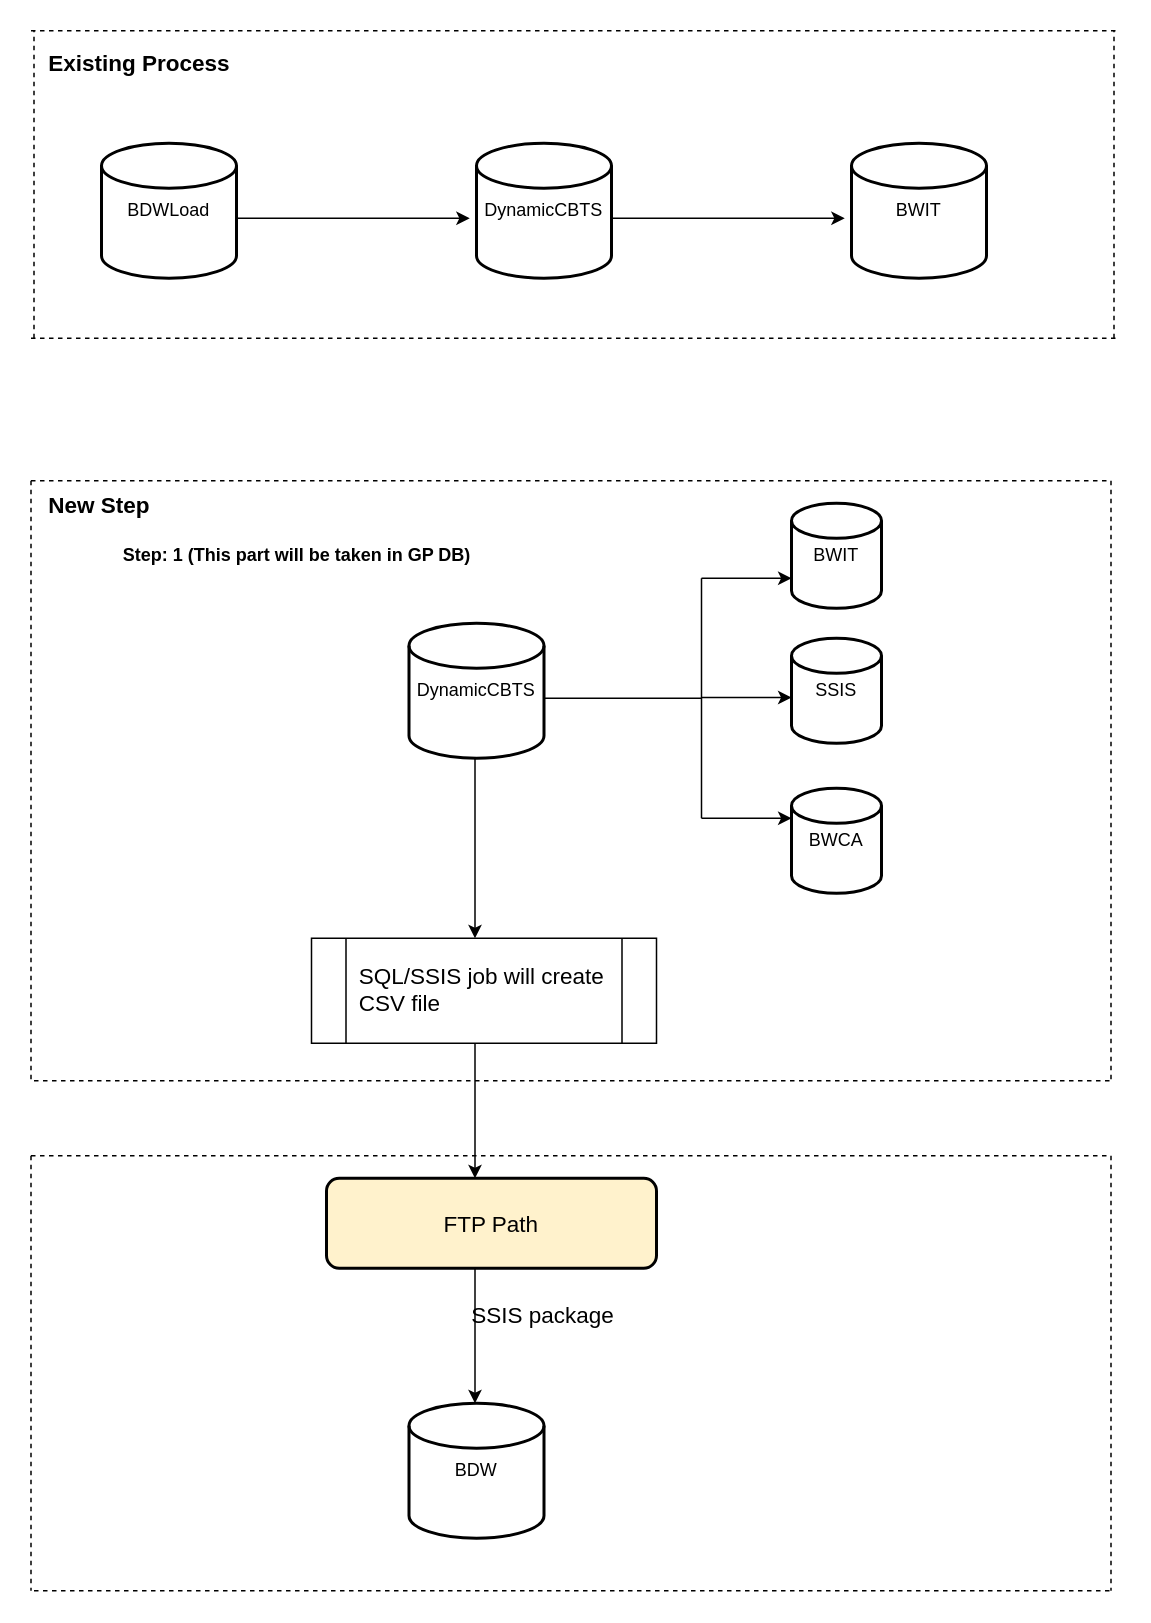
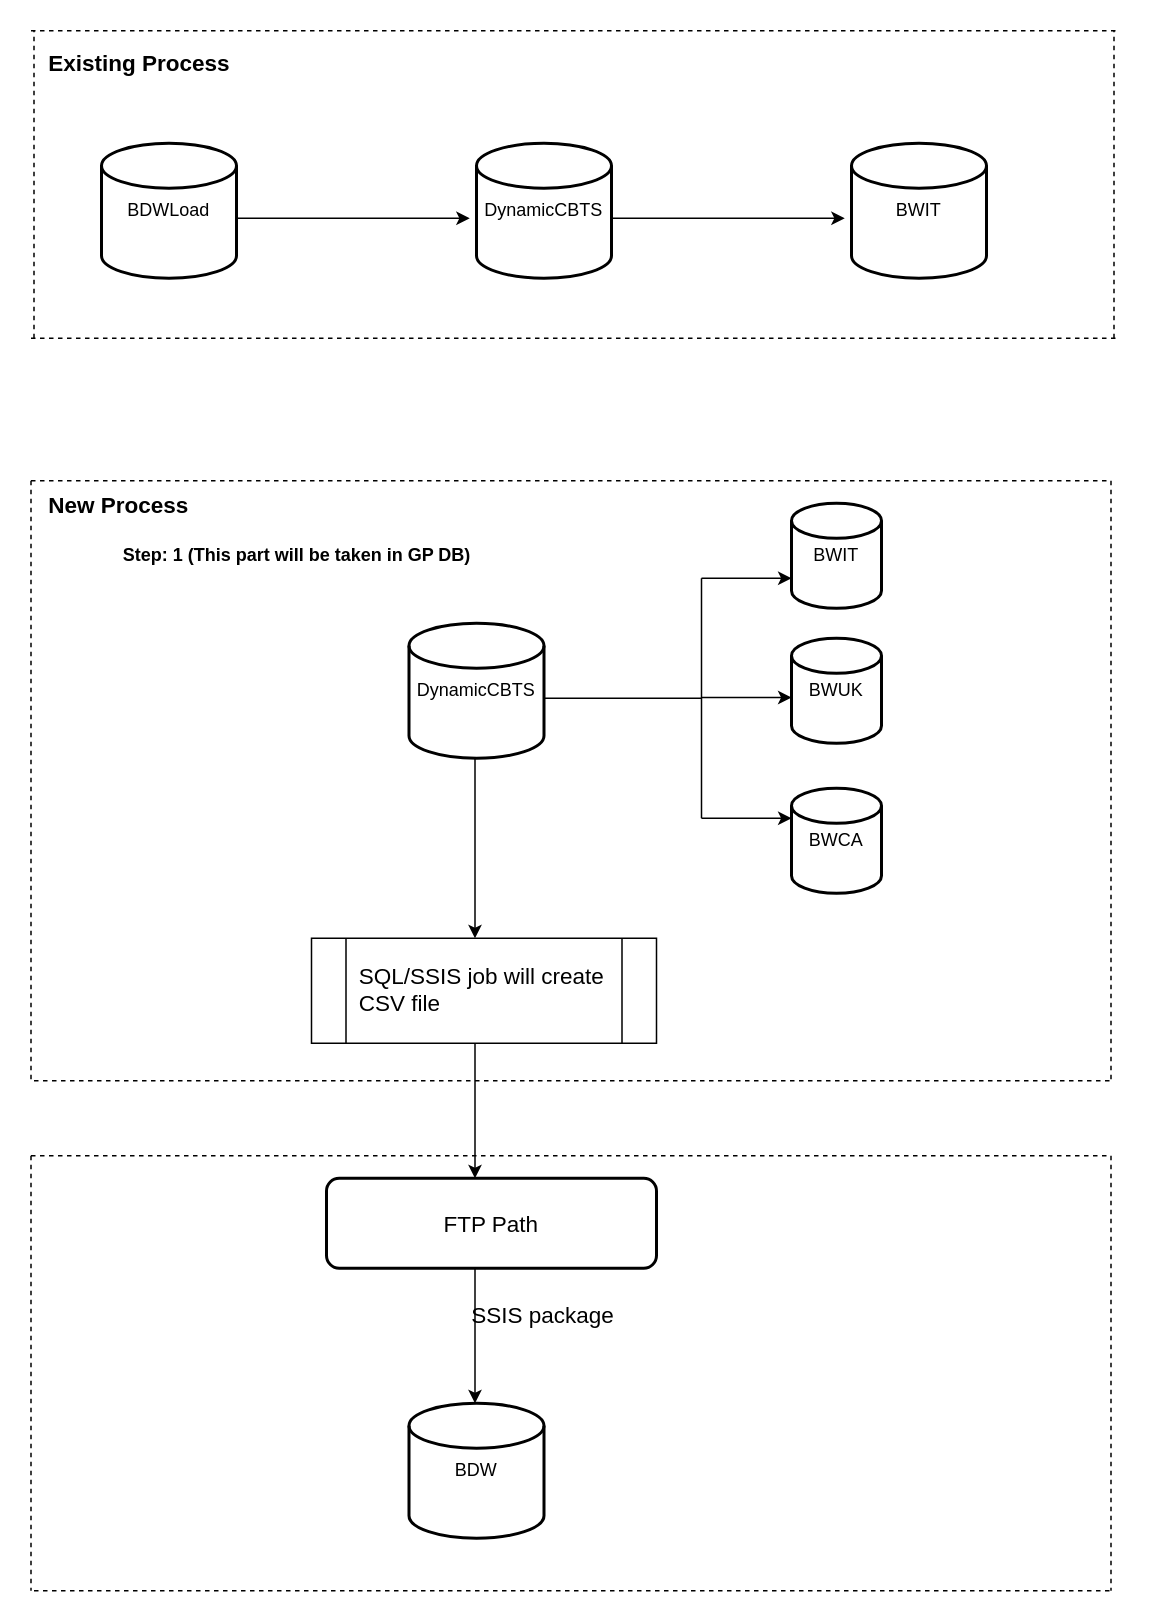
  <mxCell id="0" />
  <mxCell id="1" parent="0" />
  <mxCell id="2" value="BDWLoad" style="strokeWidth=2;html=1;shape=mxgraph.flowchart.database;whiteSpace=wrap;labelBorderColor=none;" vertex="1" parent="1"><mxGeometry x="67" y="95" width="90" height="90" as="geometry" /></mxCell>
  <mxCell id="3" value="" style="endArrow=classic;html=1;labelBorderColor=none;" edge="1" parent="1"><mxGeometry width="50" height="50" relative="1" as="geometry"><mxPoint x="157" y="145" as="sourcePoint" /><mxPoint x="312.5" y="145" as="targetPoint" /></mxGeometry></mxCell>
  <mxCell id="4" value="DynamicCBTS" style="strokeWidth=2;html=1;shape=mxgraph.flowchart.database;whiteSpace=wrap;labelBorderColor=none;" vertex="1" parent="1"><mxGeometry x="317" y="95" width="90" height="90" as="geometry" /></mxCell>
  <mxCell id="5" value="" style="endArrow=classic;html=1;labelBorderColor=none;" edge="1" parent="1"><mxGeometry width="50" height="50" relative="1" as="geometry"><mxPoint x="407" y="145" as="sourcePoint" /><mxPoint x="562.5" y="145" as="targetPoint" /></mxGeometry></mxCell>
  <mxCell id="6" value="BWIT" style="strokeWidth=2;html=1;shape=mxgraph.flowchart.database;whiteSpace=wrap;labelBorderColor=none;" vertex="1" parent="1"><mxGeometry x="567" y="95" width="90" height="90" as="geometry" /></mxCell>
  <mxCell id="7" value="Existing Process" style="text;html=1;resizable=0;points=[];autosize=1;align=left;verticalAlign=top;spacingTop=-4;fontStyle=1;fontSize=15;labelBorderColor=none;" vertex="1" parent="1"><mxGeometry x="30" y="30" width="100" height="20" as="geometry" /></mxCell>
- <mxCell id="8" value="New Step" style="text;html=1;resizable=0;points=[];autosize=1;align=left;verticalAlign=top;spacingTop=-4;fontSize=15;fontStyle=1" vertex="1" parent="1"><mxGeometry x="30" y="325" width="100" height="20" as="geometry" /></mxCell>
+ <mxCell id="8" value="New Process" style="text;html=1;resizable=0;points=[];autosize=1;align=left;verticalAlign=top;spacingTop=-4;fontSize=15;fontStyle=1" vertex="1" parent="1"><mxGeometry x="30" y="325" width="100" height="20" as="geometry" /></mxCell>
  <mxCell id="9" value="DynamicCBTS" style="strokeWidth=2;html=1;shape=mxgraph.flowchart.database;whiteSpace=wrap;" vertex="1" parent="1"><mxGeometry x="272" y="415" width="90" height="90" as="geometry" /></mxCell>
  <mxCell id="10" value="BWIT" style="strokeWidth=2;html=1;shape=mxgraph.flowchart.database;whiteSpace=wrap;" vertex="1" parent="1"><mxGeometry x="527" y="335" width="60" height="70" as="geometry" /></mxCell>
  <mxCell id="11" value="BWCA" style="strokeWidth=2;html=1;shape=mxgraph.flowchart.database;whiteSpace=wrap;" vertex="1" parent="1"><mxGeometry x="527" y="525" width="60" height="70" as="geometry" /></mxCell>
- <mxCell id="12" value="SSIS" style="strokeWidth=2;html=1;shape=mxgraph.flowchart.database;whiteSpace=wrap;" vertex="1" parent="1"><mxGeometry x="527" y="425" width="60" height="70" as="geometry" /></mxCell>
+ <mxCell id="12" value="BWUK" style="strokeWidth=2;html=1;shape=mxgraph.flowchart.database;whiteSpace=wrap;" vertex="1" parent="1"><mxGeometry x="527" y="425" width="60" height="70" as="geometry" /></mxCell>
  <mxCell id="13" value="" style="endArrow=none;html=1;fontSize=15;" edge="1" parent="1"><mxGeometry width="50" height="50" relative="1" as="geometry"><mxPoint x="362" y="465" as="sourcePoint" /><mxPoint x="467" y="465" as="targetPoint" /></mxGeometry></mxCell>
  <mxCell id="14" value="" style="endArrow=none;html=1;fontSize=15;" edge="1" parent="1"><mxGeometry width="50" height="50" relative="1" as="geometry"><mxPoint x="467" y="545" as="sourcePoint" /><mxPoint x="467" y="385" as="targetPoint" /></mxGeometry></mxCell>
  <mxCell id="15" value="" style="endArrow=classic;html=1;fontSize=15;" edge="1" parent="1"><mxGeometry width="50" height="50" relative="1" as="geometry"><mxPoint x="467" y="464.5" as="sourcePoint" /><mxPoint x="527" y="464.5" as="targetPoint" /></mxGeometry></mxCell>
  <mxCell id="16" value="" style="endArrow=classic;html=1;fontSize=15;" edge="1" parent="1"><mxGeometry width="50" height="50" relative="1" as="geometry"><mxPoint x="467" y="385" as="sourcePoint" /><mxPoint x="527" y="385" as="targetPoint" /></mxGeometry></mxCell>
  <mxCell id="17" value="" style="endArrow=classic;html=1;fontSize=15;" edge="1" parent="1"><mxGeometry width="50" height="50" relative="1" as="geometry"><mxPoint x="467" y="545" as="sourcePoint" /><mxPoint x="527" y="545" as="targetPoint" /></mxGeometry></mxCell>
  <mxCell id="18" value="" style="endArrow=classic;html=1;fontSize=15;" edge="1" parent="1"><mxGeometry width="50" height="50" relative="1" as="geometry"><mxPoint x="316" y="505" as="sourcePoint" /><mxPoint x="316" y="625" as="targetPoint" /></mxGeometry></mxCell>
- <mxCell id="19" value="FTP Path" style="rounded=1;whiteSpace=wrap;html=1;absoluteArcSize=1;arcSize=17;strokeWidth=2;fontSize=15;fillColor=#fff2cc;" vertex="1" parent="1"><mxGeometry x="217" y="785" width="220" height="60" as="geometry" /></mxCell>
+ <mxCell id="19" value="FTP Path" style="rounded=1;whiteSpace=wrap;html=1;absoluteArcSize=1;arcSize=17;strokeWidth=2;fontSize=15;" vertex="1" parent="1"><mxGeometry x="217" y="785" width="220" height="60" as="geometry" /></mxCell>
  <mxCell id="20" value="" style="shape=process;whiteSpace=wrap;html=1;backgroundOutline=1;fontSize=15;" vertex="1" parent="1"><mxGeometry x="207" y="625" width="230" height="70" as="geometry" /></mxCell>
  <mxCell id="21" value="SQL/SSIS job will create &lt;br&gt;CSV file" style="text;html=1;fontSize=15;" vertex="1" parent="1"><mxGeometry x="237" y="635" width="160" height="60" as="geometry" /></mxCell>
  <mxCell id="22" value="" style="endArrow=classic;html=1;fontSize=15;" edge="1" parent="1"><mxGeometry width="50" height="50" relative="1" as="geometry"><mxPoint x="316" y="695" as="sourcePoint" /><mxPoint x="316" y="785" as="targetPoint" /></mxGeometry></mxCell>
  <mxCell id="23" value="" style="endArrow=classic;html=1;fontSize=15;" edge="1" parent="1"><mxGeometry width="50" height="50" relative="1" as="geometry"><mxPoint x="316" y="845" as="sourcePoint" /><mxPoint x="316" y="935" as="targetPoint" /></mxGeometry></mxCell>
  <mxCell id="24" value="SSIS package" style="text;html=1;resizable=0;points=[];autosize=1;align=left;verticalAlign=top;spacingTop=-4;fontSize=15;" vertex="1" parent="1"><mxGeometry x="312" y="865" width="110" height="20" as="geometry" /></mxCell>
  <mxCell id="25" value="BDW" style="strokeWidth=2;html=1;shape=mxgraph.flowchart.database;whiteSpace=wrap;" vertex="1" parent="1"><mxGeometry x="272" y="935" width="90" height="90" as="geometry" /></mxCell>
  <mxCell id="26" value="" style="endArrow=none;dashed=1;html=1;fontSize=15;fontColor=#3333FF;" edge="1" parent="1"><mxGeometry width="50" height="50" relative="1" as="geometry"><mxPoint x="20" y="20" as="sourcePoint" /><mxPoint x="744.5" y="20" as="targetPoint" /></mxGeometry></mxCell>
  <mxCell id="27" value="" style="endArrow=none;dashed=1;html=1;fontSize=15;fontColor=#3333FF;" edge="1" parent="1"><mxGeometry width="50" height="50" relative="1" as="geometry"><mxPoint x="22" y="225" as="sourcePoint" /><mxPoint x="22" y="20" as="targetPoint" /></mxGeometry></mxCell>
  <mxCell id="28" value="" style="endArrow=none;dashed=1;html=1;fontSize=15;fontColor=#3333FF;" edge="1" parent="1"><mxGeometry width="50" height="50" relative="1" as="geometry"><mxPoint x="20" y="225" as="sourcePoint" /><mxPoint x="744.5" y="225" as="targetPoint" /></mxGeometry></mxCell>
  <mxCell id="29" value="" style="endArrow=none;dashed=1;html=1;fontSize=15;fontColor=#3333FF;" edge="1" parent="1"><mxGeometry width="50" height="50" relative="1" as="geometry"><mxPoint x="742" y="225" as="sourcePoint" /><mxPoint x="742" y="20" as="targetPoint" /></mxGeometry></mxCell>
  <mxCell id="30" value="" style="endArrow=none;dashed=1;html=1;" edge="1" parent="1"><mxGeometry width="50" height="50" relative="1" as="geometry"><mxPoint x="20" y="320" as="sourcePoint" /><mxPoint x="740" y="320" as="targetPoint" /></mxGeometry></mxCell>
  <mxCell id="31" value="" style="endArrow=none;dashed=1;html=1;" edge="1" parent="1"><mxGeometry width="50" height="50" relative="1" as="geometry"><mxPoint x="22" y="720" as="sourcePoint" /><mxPoint x="742" y="720" as="targetPoint" /></mxGeometry></mxCell>
  <mxCell id="32" value="" style="endArrow=none;dashed=1;html=1;" edge="1" parent="1"><mxGeometry width="50" height="50" relative="1" as="geometry"><mxPoint x="20" y="320" as="sourcePoint" /><mxPoint x="20" y="720" as="targetPoint" /></mxGeometry></mxCell>
  <mxCell id="33" value="" style="endArrow=none;dashed=1;html=1;" edge="1" parent="1"><mxGeometry width="50" height="50" relative="1" as="geometry"><mxPoint x="740" y="320" as="sourcePoint" /><mxPoint x="740" y="720" as="targetPoint" /></mxGeometry></mxCell>
  <mxCell id="34" value="&lt;b&gt;Step: 1 (This part will be taken in GP DB)&lt;/b&gt;" style="text;html=1;align=center;verticalAlign=middle;resizable=0;points=[];;autosize=1;" vertex="1" parent="1"><mxGeometry x="72" y="360" width="250" height="20" as="geometry" /></mxCell>
  <mxCell id="35" value="" style="endArrow=none;dashed=1;html=1;" edge="1" parent="1"><mxGeometry width="50" height="50" relative="1" as="geometry"><mxPoint x="20" y="770" as="sourcePoint" /><mxPoint x="740" y="770" as="targetPoint" /></mxGeometry></mxCell>
  <mxCell id="36" value="" style="endArrow=none;dashed=1;html=1;" edge="1" parent="1"><mxGeometry width="50" height="50" relative="1" as="geometry"><mxPoint x="22" y="1060" as="sourcePoint" /><mxPoint x="742" y="1060" as="targetPoint" /></mxGeometry></mxCell>
  <mxCell id="37" value="" style="endArrow=none;dashed=1;html=1;" edge="1" parent="1"><mxGeometry width="50" height="50" relative="1" as="geometry"><mxPoint x="20" y="770" as="sourcePoint" /><mxPoint x="20" y="1060" as="targetPoint" /></mxGeometry></mxCell>
  <mxCell id="38" value="" style="endArrow=none;dashed=1;html=1;" edge="1" parent="1"><mxGeometry width="50" height="50" relative="1" as="geometry"><mxPoint x="740" y="770" as="sourcePoint" /><mxPoint x="740" y="1060" as="targetPoint" /></mxGeometry></mxCell>
